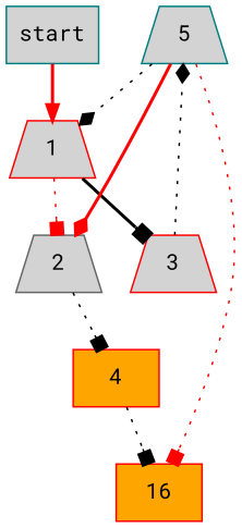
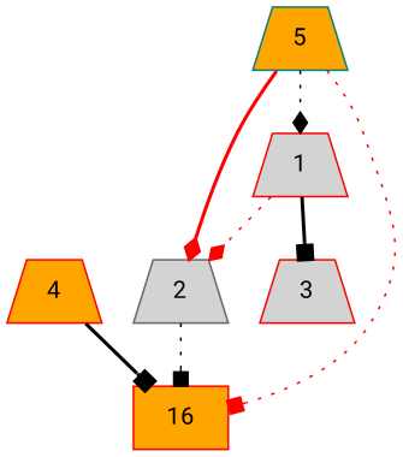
  digraph {
    fontname="Roboto Mono"
    node [color=red fillcolor=lightgrey fontname="Roboto Mono" shape=trapezium style=filled]
    edge [arrowhead=box fontname="Roboto Mono" style=dotted]
    2 [color=gray40]
    1
    3
-   4 [fillcolor=orange shape=box]
-   5 [color=teal]
+   4 [fillcolor=orange]
+   5 [color=teal fillcolor=orange]
    n6 [fillcolor=orange label=16 shape=box]
-   start [color=teal shape=box]
-   2 -> 4
-   1 -> 2 [color=red]
+   2 -> n6
+   1 -> 2 [arrowhead=diamond color=red]
    1 -> 3 [style=bold]
-   3 -> 5 [arrowhead=diamond]
-   4 -> n6
+   4 -> n6 [style=bold]
    5 -> 2 [arrowhead=diamond color=red style=bold]
    5 -> 1 [arrowhead=diamond]
    5 -> n6 [color=red]
-   start -> 1 [arrowhead=normal color=red style=bold]
  }
